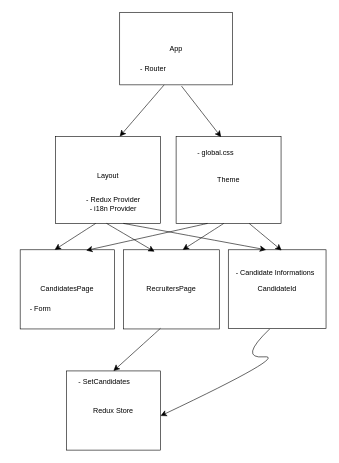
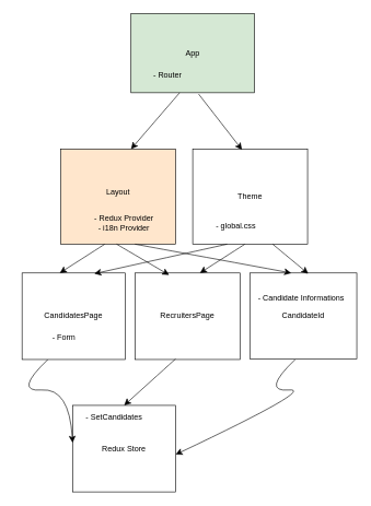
  <mxCell id="0" />
  <mxCell id="1" parent="0" />
- <mxCell id="2" value="App" style="rounded=0;whiteSpace=wrap;html=1;" vertex="1" parent="1"><mxGeometry x="199" y="20" width="188" height="121" as="geometry" /></mxCell>
- <mxCell id="3" value="Layout&lt;div&gt;&lt;br&gt;&lt;/div&gt;" style="rounded=0;whiteSpace=wrap;html=1;" vertex="1" parent="1"><mxGeometry x="92" y="227" width="175" height="145" as="geometry" /></mxCell>
+ <mxCell id="2" value="App" style="rounded=0;whiteSpace=wrap;html=1;fillColor=#d5e8d4;" vertex="1" parent="1"><mxGeometry x="199" y="20" width="188" height="121" as="geometry" /></mxCell>
+ <mxCell id="3" value="Layout&lt;div&gt;&lt;br&gt;&lt;/div&gt;" style="rounded=0;whiteSpace=wrap;html=1;fillColor=#ffe6cc;" vertex="1" parent="1"><mxGeometry x="92" y="227" width="175" height="145" as="geometry" /></mxCell>
  <mxCell id="4" value="CandidatesPage" style="rounded=0;whiteSpace=wrap;html=1;" vertex="1" parent="1"><mxGeometry x="33" y="416" width="157" height="132" as="geometry" /></mxCell>
  <mxCell id="5" value="RecruitersPage" style="rounded=0;whiteSpace=wrap;html=1;" vertex="1" parent="1"><mxGeometry x="205" y="416" width="160" height="132" as="geometry" /></mxCell>
  <mxCell id="6" value="CandidateId" style="rounded=0;whiteSpace=wrap;html=1;" vertex="1" parent="1"><mxGeometry x="380" y="416" width="163" height="131" as="geometry" /></mxCell>
  <mxCell id="7" value="&lt;div style=&quot;font-size: 12px;&quot;&gt;- Redux Provider&lt;/div&gt;&lt;div style=&quot;font-size: 12px;&quot;&gt;&lt;span style=&quot;background-color: transparent; color: light-dark(rgb(0, 0, 0), rgb(255, 255, 255));&quot;&gt;- i18n Provider&lt;/span&gt;&lt;/div&gt;" style="text;strokeColor=none;fillColor=none;html=1;align=center;verticalAlign=middle;whiteSpace=wrap;rounded=0;fontSize=16;" vertex="1" parent="1"><mxGeometry x="121" y="324" width="135" height="30" as="geometry" /></mxCell>
- <mxCell id="8" value="&lt;div style=&quot;font-size: 12px;&quot;&gt;- Form&lt;/div&gt;" style="text;strokeColor=none;fillColor=none;html=1;align=center;verticalAlign=middle;whiteSpace=wrap;rounded=0;fontSize=16;" vertex="1" parent="1"><mxGeometry x="36" y="499" width="62" height="30" as="geometry" /></mxCell>
+ <mxCell id="8" value="&lt;div style=&quot;font-size: 12px;&quot;&gt;- Form&lt;/div&gt;" style="text;strokeColor=none;fillColor=none;html=1;align=center;verticalAlign=middle;whiteSpace=wrap;rounded=0;fontSize=16;" vertex="1" parent="1"><mxGeometry x="66" y="499" width="62" height="30" as="geometry" /></mxCell>
  <mxCell id="9" value="&lt;div style=&quot;font-size: 12px;&quot;&gt;- Candidate Informations&lt;/div&gt;" style="text;strokeColor=none;fillColor=none;html=1;align=center;verticalAlign=middle;whiteSpace=wrap;rounded=0;fontSize=16;" vertex="1" parent="1"><mxGeometry x="385" y="439" width="147" height="30" as="geometry" /></mxCell>
  <mxCell id="10" value="&lt;div&gt;Theme&lt;/div&gt;" style="rounded=0;whiteSpace=wrap;html=1;" vertex="1" parent="1"><mxGeometry x="293" y="227" width="175" height="145" as="geometry" /></mxCell>
- <mxCell id="11" value="&lt;div style=&quot;font-size: 12px;&quot;&gt;- global.css&lt;/div&gt;" style="text;strokeColor=none;fillColor=none;html=1;align=center;verticalAlign=middle;whiteSpace=wrap;rounded=0;fontSize=16;" vertex="1" parent="1"><mxGeometry x="309" y="239" width="100" height="30" as="geometry" /></mxCell>
+ <mxCell id="11" value="&lt;div style=&quot;font-size: 12px;&quot;&gt;- global.css&lt;/div&gt;" style="text;strokeColor=none;fillColor=none;html=1;align=center;verticalAlign=middle;whiteSpace=wrap;rounded=0;fontSize=16;" vertex="1" parent="1"><mxGeometry x="309" y="329" width="100" height="30" as="geometry" /></mxCell>
  <mxCell id="12" value="Redux Store" style="rounded=0;whiteSpace=wrap;html=1;" vertex="1" parent="1"><mxGeometry x="110" y="618" width="157" height="132" as="geometry" /></mxCell>
  <mxCell id="13" value="&lt;div style=&quot;font-size: 12px;&quot;&gt;- SetCandidates&lt;/div&gt;" style="text;strokeColor=none;fillColor=none;html=1;align=center;verticalAlign=middle;whiteSpace=wrap;rounded=0;fontSize=16;" vertex="1" parent="1"><mxGeometry x="117" y="627" width="113" height="18" as="geometry" /></mxCell>
  <mxCell id="14" value="" style="endArrow=classic;html=1;rounded=0;fontSize=12;startSize=8;endSize=8;curved=1;entryX=0.36;entryY=0;entryDx=0;entryDy=0;entryPerimeter=0;exitX=0.16;exitY=1;exitDx=0;exitDy=0;exitPerimeter=0;" edge="1" parent="1"><mxGeometry width="50" height="50" relative="1" as="geometry"><mxPoint x="273.08" y="141" as="sourcePoint" /><mxPoint x="199" y="227" as="targetPoint" /></mxGeometry></mxCell>
  <mxCell id="15" value="" style="endArrow=classic;html=1;rounded=0;fontSize=12;startSize=8;endSize=8;curved=1;entryX=0.429;entryY=0.007;entryDx=0;entryDy=0;entryPerimeter=0;exitX=0.16;exitY=1;exitDx=0;exitDy=0;exitPerimeter=0;" edge="1" parent="1" target="10"><mxGeometry width="50" height="50" relative="1" as="geometry"><mxPoint x="302" y="143" as="sourcePoint" /><mxPoint x="228" y="229" as="targetPoint" /></mxGeometry></mxCell>
  <mxCell id="16" value="" style="endArrow=classic;html=1;rounded=0;fontSize=12;startSize=8;endSize=8;curved=1;exitX=0.383;exitY=1;exitDx=0;exitDy=0;exitPerimeter=0;" edge="1" parent="1" source="3"><mxGeometry width="50" height="50" relative="1" as="geometry"><mxPoint x="132.54" y="372" as="sourcePoint" /><mxPoint x="90.46" y="416" as="targetPoint" /></mxGeometry></mxCell>
  <mxCell id="17" value="" style="endArrow=classic;html=1;rounded=0;fontSize=12;startSize=8;endSize=8;curved=1;entryX=0.463;entryY=0.023;entryDx=0;entryDy=0;entryPerimeter=0;exitX=0.16;exitY=1;exitDx=0;exitDy=0;exitPerimeter=0;" edge="1" parent="1"><mxGeometry width="50" height="50" relative="1" as="geometry"><mxPoint x="177" y="372" as="sourcePoint" /><mxPoint x="257.08" y="419.036" as="targetPoint" /></mxGeometry></mxCell>
  <mxCell id="18" value="" style="endArrow=classic;html=1;rounded=0;fontSize=12;startSize=8;endSize=8;curved=1;entryX=0.387;entryY=0;entryDx=0;entryDy=0;entryPerimeter=0;exitX=0.16;exitY=1;exitDx=0;exitDy=0;exitPerimeter=0;" edge="1" parent="1" target="6"><mxGeometry width="50" height="50" relative="1" as="geometry"><mxPoint x="205" y="372" as="sourcePoint" /><mxPoint x="398.882" y="417.048" as="targetPoint" /></mxGeometry></mxCell>
  <mxCell id="19" value="" style="endArrow=classic;html=1;rounded=0;fontSize=12;startSize=8;endSize=8;curved=1;exitX=0.383;exitY=1;exitDx=0;exitDy=0;exitPerimeter=0;entryX=0.701;entryY=0.008;entryDx=0;entryDy=0;entryPerimeter=0;" edge="1" parent="1" target="4"><mxGeometry width="50" height="50" relative="1" as="geometry"><mxPoint x="345.54" y="372" as="sourcePoint" /><mxPoint x="277" y="416" as="targetPoint" /></mxGeometry></mxCell>
  <mxCell id="20" value="" style="endArrow=classic;html=1;rounded=0;fontSize=12;startSize=8;endSize=8;curved=1;exitX=0.383;exitY=1;exitDx=0;exitDy=0;exitPerimeter=0;" edge="1" parent="1"><mxGeometry width="50" height="50" relative="1" as="geometry"><mxPoint x="372.54" y="372" as="sourcePoint" /><mxPoint x="304" y="416" as="targetPoint" /></mxGeometry></mxCell>
  <mxCell id="21" value="" style="endArrow=classic;html=1;rounded=0;fontSize=12;startSize=8;endSize=8;curved=1;exitX=0.383;exitY=1;exitDx=0;exitDy=0;exitPerimeter=0;entryX=0.546;entryY=0.008;entryDx=0;entryDy=0;entryPerimeter=0;" edge="1" parent="1" target="6"><mxGeometry width="50" height="50" relative="1" as="geometry"><mxPoint x="414.77" y="372" as="sourcePoint" /><mxPoint x="346.23" y="416" as="targetPoint" /></mxGeometry></mxCell>
+ <mxCell id="22" value="" style="curved=1;endArrow=classic;html=1;rounded=0;fontSize=12;startSize=8;endSize=8;entryX=0;entryY=0.432;entryDx=0;entryDy=0;entryPerimeter=0;exitX=0.25;exitY=1;exitDx=0;exitDy=0;" edge="1" parent="1" source="4" target="12"><mxGeometry width="50" height="50" relative="1" as="geometry"><mxPoint x="-30" y="598" as="sourcePoint" /><mxPoint x="20" y="548" as="targetPoint" /><Array as="points"><mxPoint x="20" y="598" /><mxPoint x="105" y="591" /></Array></mxGeometry></mxCell>
  <mxCell id="23" value="" style="endArrow=classic;html=1;rounded=0;fontSize=12;startSize=8;endSize=8;curved=1;entryX=0.5;entryY=0;entryDx=0;entryDy=0;exitX=0.16;exitY=1;exitDx=0;exitDy=0;exitPerimeter=0;" edge="1" parent="1" target="12"><mxGeometry width="50" height="50" relative="1" as="geometry"><mxPoint x="267" y="547" as="sourcePoint" /><mxPoint x="192.92" y="633" as="targetPoint" /></mxGeometry></mxCell>
  <mxCell id="24" value="" style="curved=1;endArrow=classic;html=1;rounded=0;fontSize=12;startSize=8;endSize=8;entryX=1;entryY=0.568;entryDx=0;entryDy=0;entryPerimeter=0;exitX=0.25;exitY=1;exitDx=0;exitDy=0;" edge="1" parent="1" target="12"><mxGeometry width="50" height="50" relative="1" as="geometry"><mxPoint x="449" y="548" as="sourcePoint" /><mxPoint x="487" y="675" as="targetPoint" /><Array as="points"><mxPoint x="397" y="598" /><mxPoint x="482" y="591" /></Array></mxGeometry></mxCell>
  <mxCell id="25" value="&lt;div style=&quot;font-size: 12px;&quot;&gt;- Router&lt;/div&gt;" style="text;strokeColor=none;fillColor=none;html=1;align=center;verticalAlign=middle;whiteSpace=wrap;rounded=0;fontSize=16;" vertex="1" parent="1"><mxGeometry x="205" y="100" width="100" height="30" as="geometry" /></mxCell>
